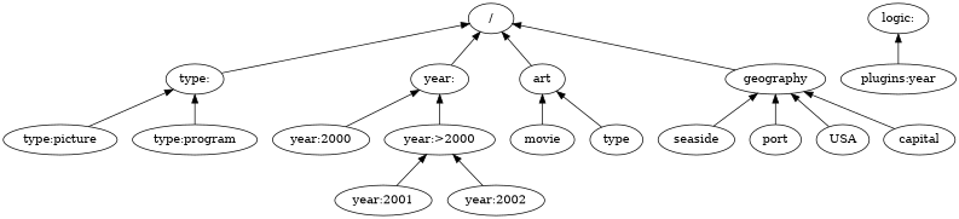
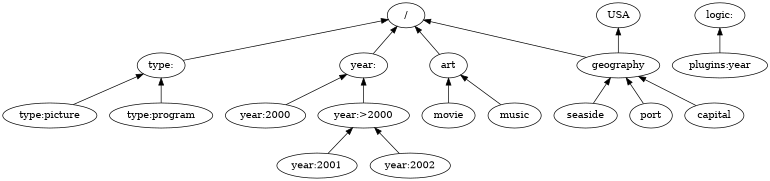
  digraph {
    edge [dir=back]
    n1 [label="/"]
    n2 [label="type:"]
    n3 [label="year:"]
    art
    geography
    n6 [label="type:picture"]
    n7 [label="type:program"]
    n8 [label="year:2000"]
    n9 [label="year:>2000"]
    movie
-   music [label=type]
+   music
    seaside
    port
    USA
    capital
    n16 [label="year:2001"]
    n17 [label="year:2002"]
    n18 [label="plugins:year"]
    "logic:"
    n1 -> n2
    n1 -> n3
    n1 -> art
    n1 -> geography
    n2 -> n6
    n2 -> n7
    n3 -> n8
    n3 -> n9
    art -> movie
    art -> music
    geography -> seaside
    geography -> port
-   geography -> USA
+   USA -> geography
    geography -> capital
    n9 -> n16
    n9 -> n17
    "logic:" -> n18
  }
